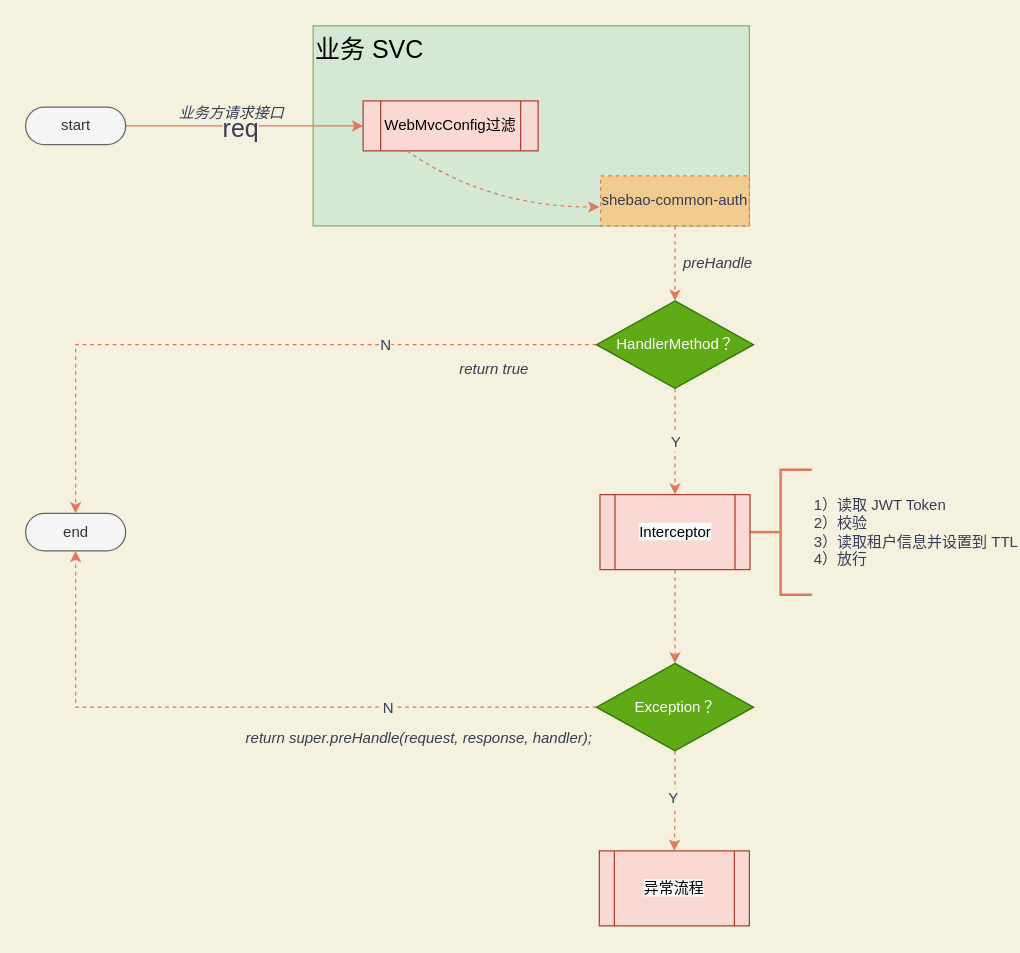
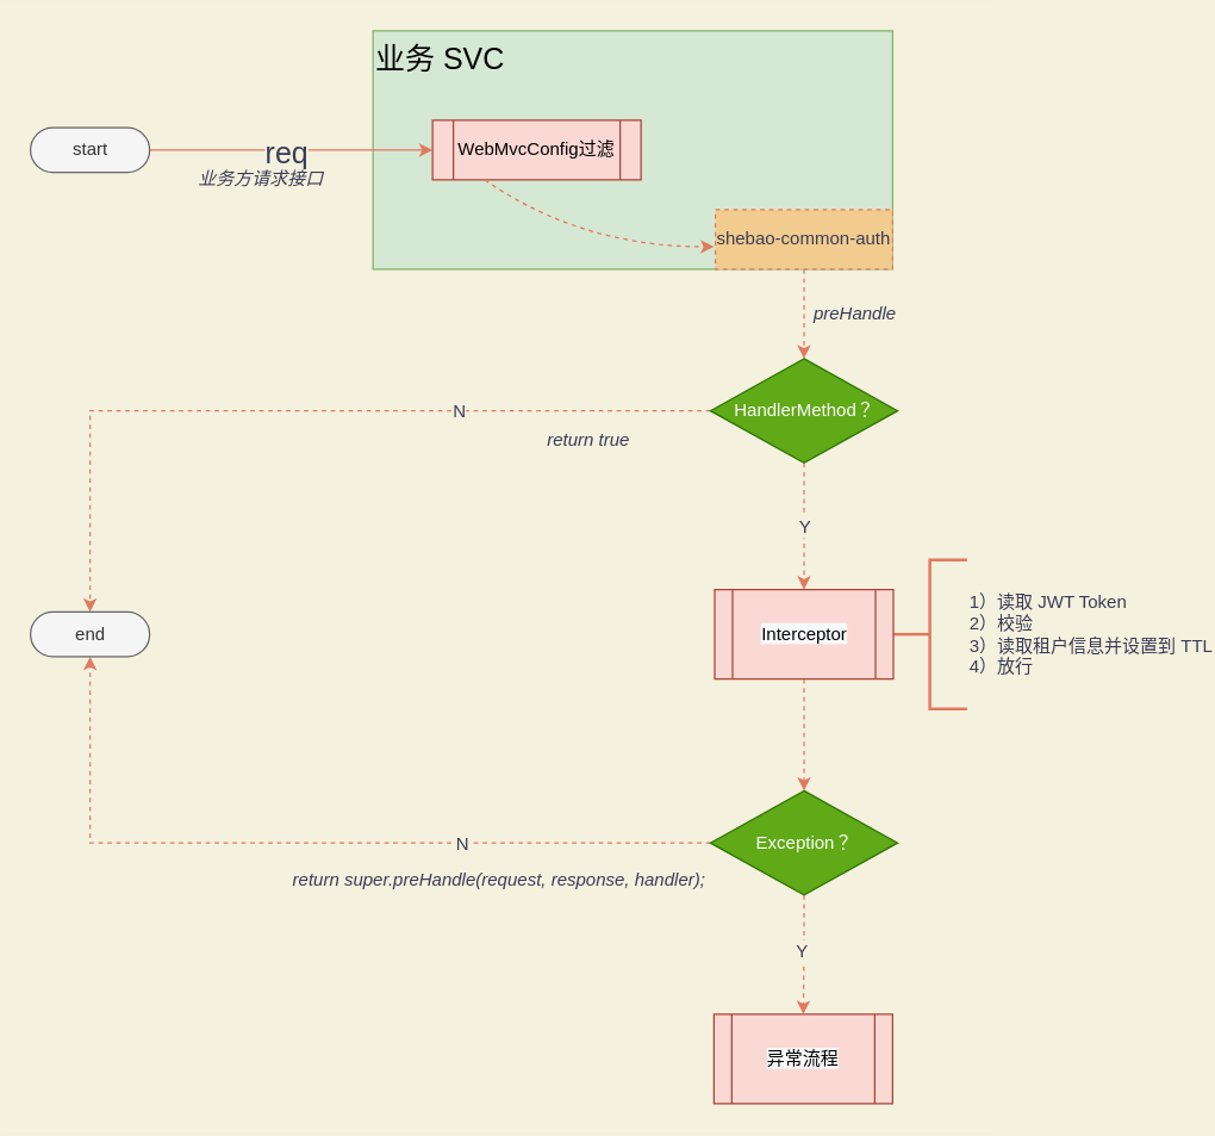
  <mxCell id="0" />
  <mxCell id="1" parent="0" />
  <mxCell id="2" value="业务 SVC" style="rounded=0;whiteSpace=wrap;html=1;align=left;verticalAlign=top;fontSize=20;fillColor=#d5e8d4;strokeColor=#82b366;" vertex="1" parent="1"><mxGeometry x="250" y="20" width="349" height="160" as="geometry" /></mxCell>
  <mxCell id="3" value="" style="endArrow=classic;html=1;fontSize=20;entryX=0;entryY=0.5;entryDx=0;entryDy=0;labelBackgroundColor=#F4F1DE;strokeColor=#E07A5F;fontColor=#393C56;" edge="1" parent="1" target="8"><mxGeometry width="50" height="50" relative="1" as="geometry"><mxPoint x="100" y="100" as="sourcePoint" /><mxPoint x="200" y="100" as="targetPoint" /></mxGeometry></mxCell>
  <mxCell id="4" value="&lt;font style=&quot;font-size: 20px&quot;&gt;req&lt;/font&gt;" style="edgeLabel;html=1;align=center;verticalAlign=middle;resizable=0;points=[];fontSize=20;labelBackgroundColor=#F4F1DE;fontColor=#393C56;" vertex="1" connectable="0" parent="3"><mxGeometry x="-0.247" y="-6" relative="1" as="geometry"><mxPoint x="19" y="-6" as="offset" /></mxGeometry></mxCell>
- <mxCell id="5" value="业务方请求接口" style="text;html=1;strokeColor=none;fillColor=none;align=center;verticalAlign=middle;whiteSpace=wrap;rounded=0;fontSize=12;fontStyle=2;fontColor=#393C56;" vertex="1" parent="1"><mxGeometry x="130" y="80" width="110" height="20" as="geometry" /></mxCell>
+ <mxCell id="5" value="业务方请求接口" style="text;html=1;strokeColor=none;fillColor=none;align=center;verticalAlign=middle;whiteSpace=wrap;rounded=0;fontSize=12;fontStyle=2;fontColor=#393C56;" vertex="1" parent="1"><mxGeometry x="120" y="110" width="110" height="20" as="geometry" /></mxCell>
  <mxCell id="6" value="" style="edgeStyle=orthogonalEdgeStyle;rounded=0;orthogonalLoop=1;jettySize=auto;html=1;dashed=1;fontSize=12;labelBackgroundColor=#F4F1DE;strokeColor=#E07A5F;fontColor=#393C56;" edge="1" parent="1" source="7" target="15"><mxGeometry relative="1" as="geometry" /></mxCell>
  <mxCell id="7" value="shebao-common-auth" style="rounded=0;whiteSpace=wrap;html=1;fontSize=12;align=center;verticalAlign=middle;fillColor=#F2CC8F;strokeColor=#E07A5F;fontColor=#393C56;dashed=1;" vertex="1" parent="1"><mxGeometry x="480" y="140" width="119" height="40" as="geometry" /></mxCell>
  <mxCell id="8" value="WebMvcConfig过滤" style="shape=process;whiteSpace=wrap;html=1;backgroundOutline=1;fontSize=12;align=center;verticalAlign=middle;fillColor=#fad9d5;strokeColor=#ae4132;" vertex="1" parent="1"><mxGeometry x="290" y="80" width="140" height="40" as="geometry" /></mxCell>
  <mxCell id="9" value="" style="curved=1;endArrow=classic;html=1;fontSize=12;entryX=-0.008;entryY=0.622;entryDx=0;entryDy=0;entryPerimeter=0;exitX=0.25;exitY=1;exitDx=0;exitDy=0;dashed=1;labelBackgroundColor=#F4F1DE;strokeColor=#E07A5F;fontColor=#393C56;" edge="1" parent="1" source="8" target="7"><mxGeometry width="50" height="50" relative="1" as="geometry"><mxPoint x="330" y="280" as="sourcePoint" /><mxPoint x="380" y="230" as="targetPoint" /><Array as="points"><mxPoint x="390" y="165" /></Array></mxGeometry></mxCell>
  <mxCell id="10" value="1）读取 JWT Token&lt;br&gt;2）校验&lt;br&gt;3）读取租户信息并设置到 TTL&lt;br&gt;4）放行" style="strokeWidth=2;html=1;shape=mxgraph.flowchart.annotation_2;align=left;labelPosition=right;pointerEvents=1;fontSize=12;fillColor=#F2CC8F;strokeColor=#E07A5F;fontColor=#393C56;" vertex="1" parent="1"><mxGeometry x="599" y="375" width="50" height="100" as="geometry" /></mxCell>
  <mxCell id="11" value="" style="edgeStyle=orthogonalEdgeStyle;rounded=0;orthogonalLoop=1;jettySize=auto;html=1;dashed=1;fontSize=12;labelBackgroundColor=#F4F1DE;strokeColor=#E07A5F;fontColor=#393C56;" edge="1" parent="1" source="15" target="17"><mxGeometry relative="1" as="geometry" /></mxCell>
  <mxCell id="12" value="Y" style="edgeLabel;html=1;align=center;verticalAlign=middle;resizable=0;points=[];fontSize=12;labelBackgroundColor=#F4F1DE;fontColor=#393C56;" vertex="1" connectable="0" parent="11"><mxGeometry x="-0.011" relative="1" as="geometry"><mxPoint as="offset" /></mxGeometry></mxCell>
  <mxCell id="13" style="edgeStyle=orthogonalEdgeStyle;rounded=0;orthogonalLoop=1;jettySize=auto;html=1;exitX=0;exitY=0.5;exitDx=0;exitDy=0;entryX=0.5;entryY=0.5;entryDx=0;entryDy=-15;entryPerimeter=0;dashed=1;fontSize=12;labelBackgroundColor=#F4F1DE;strokeColor=#E07A5F;fontColor=#393C56;" edge="1" parent="1" source="15" target="19"><mxGeometry relative="1" as="geometry" /></mxCell>
  <mxCell id="14" value="N" style="edgeLabel;html=1;align=center;verticalAlign=middle;resizable=0;points=[];fontSize=12;labelBackgroundColor=#F4F1DE;fontColor=#393C56;" vertex="1" connectable="0" parent="13"><mxGeometry x="-0.387" relative="1" as="geometry"><mxPoint as="offset" /></mxGeometry></mxCell>
  <mxCell id="15" value="&lt;font style=&quot;font-size: 12px&quot;&gt;HandlerMethod？&lt;/font&gt;" style="rhombus;whiteSpace=wrap;html=1;rounded=0;fillColor=#60a917;strokeColor=#2D7600;fontColor=#ffffff;" vertex="1" parent="1"><mxGeometry x="476.63" y="240" width="125.75" height="70" as="geometry" /></mxCell>
  <mxCell id="16" style="edgeStyle=orthogonalEdgeStyle;rounded=0;orthogonalLoop=1;jettySize=auto;html=1;entryX=0.5;entryY=0;entryDx=0;entryDy=0;dashed=1;fontSize=12;labelBackgroundColor=#F4F1DE;strokeColor=#E07A5F;fontColor=#393C56;" edge="1" parent="1" source="17" target="26"><mxGeometry relative="1" as="geometry" /></mxCell>
  <mxCell id="17" value="&lt;meta charset=&quot;utf-8&quot;&gt;&lt;span style=&quot;color: rgb(0, 0, 0); font-family: helvetica; font-size: 12px; font-style: normal; font-weight: 400; letter-spacing: normal; text-align: center; text-indent: 0px; text-transform: none; word-spacing: 0px; background-color: rgb(248, 249, 250); display: inline; float: none;&quot;&gt;Interceptor&lt;/span&gt;" style="shape=process;whiteSpace=wrap;html=1;backgroundOutline=1;rounded=0;fillColor=#fad9d5;strokeColor=#ae4132;" vertex="1" parent="1"><mxGeometry x="479.505" y="395" width="120" height="60" as="geometry" /></mxCell>
  <mxCell id="18" value="start" style="html=1;dashed=0;whitespace=wrap;shape=mxgraph.dfd.start;fontSize=12;align=center;verticalAlign=middle;fillColor=#f5f5f5;strokeColor=#666666;fontColor=#333333;" vertex="1" parent="1"><mxGeometry x="20" y="85" width="80" height="30" as="geometry" /></mxCell>
  <mxCell id="19" value="end" style="html=1;dashed=0;whitespace=wrap;shape=mxgraph.dfd.start;fontSize=12;align=center;verticalAlign=middle;fillColor=#f5f5f5;strokeColor=#666666;fontColor=#333333;" vertex="1" parent="1"><mxGeometry x="20" y="410" width="80" height="30" as="geometry" /></mxCell>
  <mxCell id="20" value="return true" style="text;html=1;strokeColor=none;fillColor=none;align=center;verticalAlign=middle;whiteSpace=wrap;rounded=0;fontSize=12;fontStyle=2;fontColor=#393C56;" vertex="1" parent="1"><mxGeometry x="360" y="290" width="70" height="10" as="geometry" /></mxCell>
  <mxCell id="21" value="preHandle" style="text;html=1;strokeColor=none;fillColor=none;align=center;verticalAlign=middle;whiteSpace=wrap;rounded=0;fontSize=12;fontStyle=2;fontColor=#393C56;" vertex="1" parent="1"><mxGeometry x="549" y="200" width="50" height="20" as="geometry" /></mxCell>
  <mxCell id="22" value="" style="edgeStyle=orthogonalEdgeStyle;rounded=0;orthogonalLoop=1;jettySize=auto;html=1;dashed=1;fontSize=12;labelBackgroundColor=#F4F1DE;strokeColor=#E07A5F;fontColor=#393C56;" edge="1" parent="1" source="26" target="27"><mxGeometry relative="1" as="geometry" /></mxCell>
  <mxCell id="23" value="Y" style="edgeLabel;html=1;align=center;verticalAlign=middle;resizable=0;points=[];fontSize=12;labelBackgroundColor=#F4F1DE;fontColor=#393C56;" vertex="1" connectable="0" parent="22"><mxGeometry x="-0.059" y="-2" relative="1" as="geometry"><mxPoint as="offset" /></mxGeometry></mxCell>
  <mxCell id="24" style="edgeStyle=orthogonalEdgeStyle;rounded=0;orthogonalLoop=1;jettySize=auto;html=1;entryX=0.5;entryY=0.5;entryDx=0;entryDy=15;entryPerimeter=0;dashed=1;fontSize=12;labelBackgroundColor=#F4F1DE;strokeColor=#E07A5F;fontColor=#393C56;" edge="1" parent="1" source="26" target="19"><mxGeometry relative="1" as="geometry" /></mxCell>
  <mxCell id="25" value="N" style="edgeLabel;html=1;align=center;verticalAlign=middle;resizable=0;points=[];fontSize=12;labelBackgroundColor=#F4F1DE;fontColor=#393C56;" vertex="1" connectable="0" parent="24"><mxGeometry x="-0.477" y="2" relative="1" as="geometry"><mxPoint x="-25" y="-2" as="offset" /></mxGeometry></mxCell>
  <mxCell id="26" value="Exception？" style="rhombus;whiteSpace=wrap;html=1;rounded=0;fillColor=#60a917;strokeColor=#2D7600;fontColor=#ffffff;" vertex="1" parent="1"><mxGeometry x="476.62" y="530" width="125.75" height="70" as="geometry" /></mxCell>
  <mxCell id="27" value="&lt;span style=&quot;color: rgb(0 , 0 , 0) ; font-family: &amp;#34;helvetica&amp;#34; ; font-size: 12px ; font-style: normal ; font-weight: 400 ; letter-spacing: normal ; text-align: center ; text-indent: 0px ; text-transform: none ; word-spacing: 0px ; background-color: rgb(248 , 249 , 250) ; display: inline ; float: none&quot;&gt;异常流程&lt;/span&gt;" style="shape=process;whiteSpace=wrap;html=1;backgroundOutline=1;rounded=0;fillColor=#fad9d5;strokeColor=#ae4132;" vertex="1" parent="1"><mxGeometry x="479.005" y="680" width="120" height="60" as="geometry" /></mxCell>
  <mxCell id="28" value="return super.preHandle(request, response, handler);" style="text;html=1;strokeColor=none;fillColor=none;align=center;verticalAlign=middle;whiteSpace=wrap;rounded=0;fontSize=12;fontStyle=2;fontColor=#393C56;" vertex="1" parent="1"><mxGeometry x="190" y="580" width="290" height="20" as="geometry" /></mxCell>
